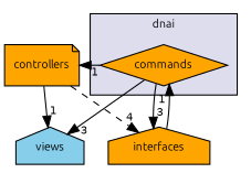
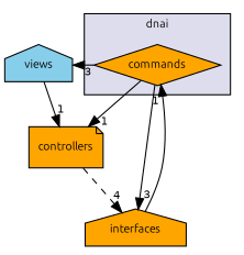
  digraph {
    compound=true
    fontname=Ubuntu
    node [fillcolor=orange fontname=Ubuntu fontsize=10 shape=house style=filled]
    edge [fontname=Ubuntu headlabel=1 labeldistance=1.5 labelfontname=Helvetica labelfontsize=10 style=solid]
    n1 [label=commands pencolor=black shape=diamond]
    n2 [label=controllers shape=note]
    n3 [fillcolor=skyblue label=views]
    n4 [label=interfaces]
    subgraph cluster_1 {
      bgcolor="#ddddee"
      fontsize=10
      label=dnai
      pencolor=black
      n1
    }
    n1 -> n2
    n1 -> n3 [headlabel=3]
    n1 -> n4 [headlabel=3]
-   n2 -> n3
+   n3 -> n2
    n2 -> n4 [headlabel=4 style=dashed]
    n4 -> n1
  }
